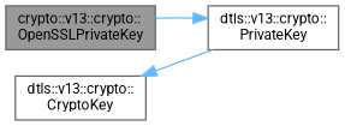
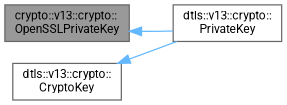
  digraph {
    fontname=Roboto
    rankdir=LR
    node [color=gray40 fillcolor=white fontname=Roboto fontsize=10 shape=box style=filled]
    edge [color=steelblue1 dir=back fontname=Roboto fontsize=10 labelfontname=Helvetica labelfontsize=10 style=solid]
    n1 [fillcolor=grey60 fontcolor=black height=0.2 label="crypto::v13::crypto::\lOpenSSLPrivateKey" width=0.4]
    n2 [height=0.2 label="dtls::v13::crypto::\lPrivateKey" width=0.4]
    n3 [height=0.2 label="dtls::v13::crypto::\lCryptoKey" width=0.4]
-   n2 -> n1
+   n1 -> n2
    n3 -> n2
  }
